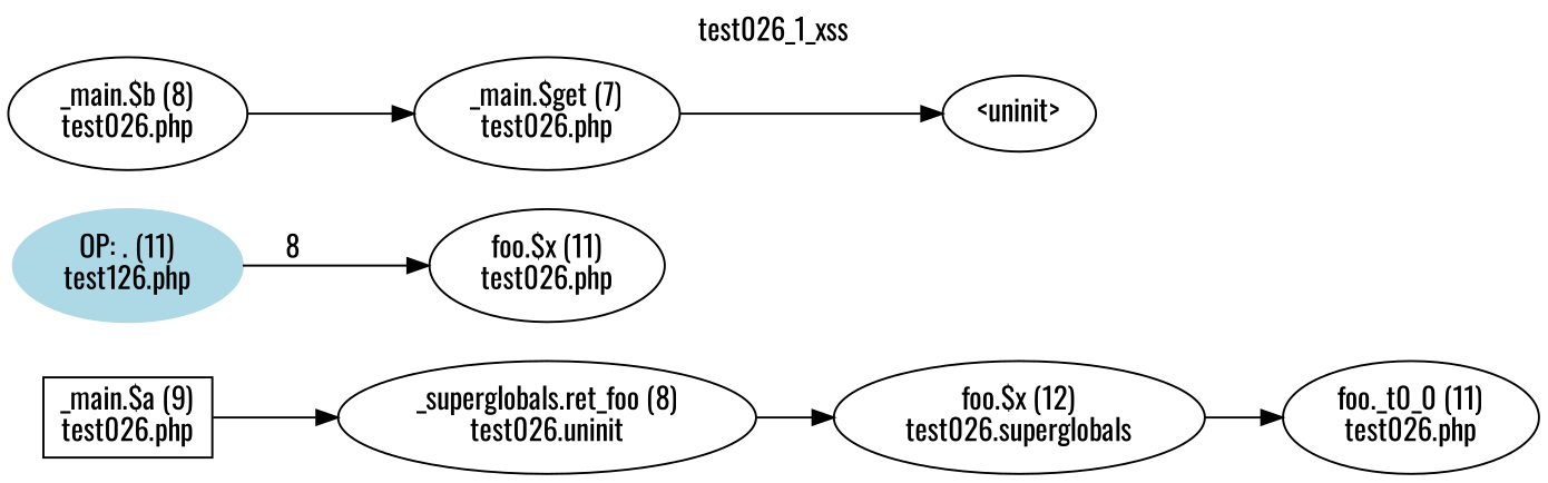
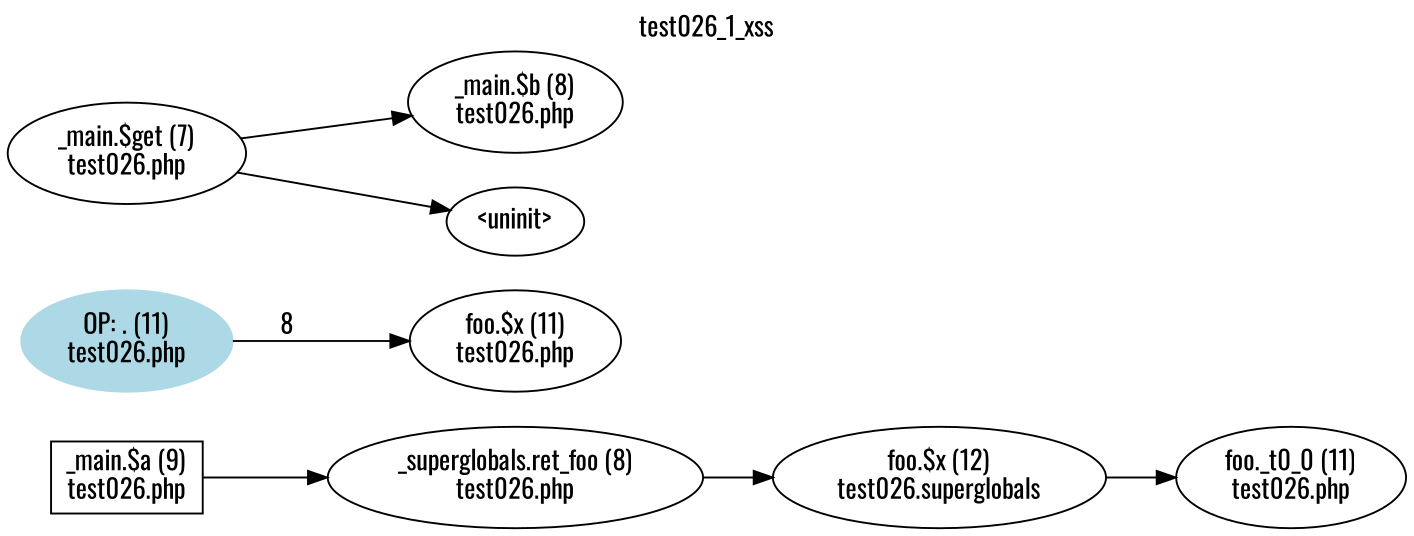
  digraph {
    fontname=Oswald
    label=test026_1_xss
    labelloc=t
    rankdir=LR
    node [fontname=Oswald shape=ellipse]
    edge [fontname=Oswald]
    n1 [label="_main.$a (9)\ntest026.php" shape=box]
-   n2 [label="_superglobals.ret_foo (8)\ntest026.uninit"]
+   n2 [label="_superglobals.ret_foo (8)\ntest026.php"]
    n3 [label="foo.$x (12)\ntest026.superglobals"]
    n4 [label="foo._t0_0 (11)\ntest026.php"]
-   n5 [color=lightblue label="OP: . (11)\ntest126.php" style=filled]
+   n5 [color=lightblue label="OP: . (11)\ntest026.php" style=filled]
    n6 [label="foo.$x (11)\ntest026.php"]
    n7 [label="_main.$b (8)\ntest026.php"]
    n8 [label="_main.$get (7)\ntest026.php"]
    n9 [label="<uninit>"]
    n1 -> n2
    n2 -> n3
    n3 -> n4
    n5 -> n6 [label=8]
-   n7 -> n8
+   n8 -> n7
    n8 -> n9
  }
